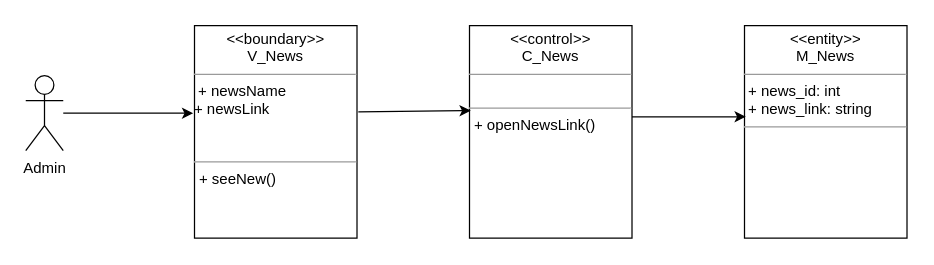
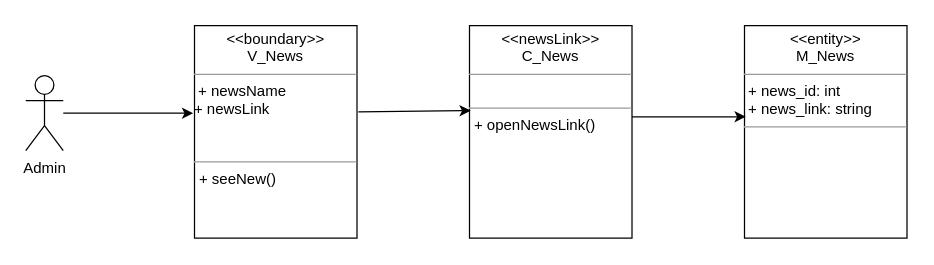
  <mxCell id="0" />
  <mxCell id="1" parent="0" />
  <mxCell id="2" value="Admin" style="shape=umlActor;verticalLabelPosition=bottom;verticalAlign=top;html=1;" parent="1" vertex="1"><mxGeometry x="20" y="60" width="30" height="60" as="geometry" /></mxCell>
  <mxCell id="3" value="&lt;p style=&quot;margin: 0px ; margin-top: 4px ; text-align: center&quot;&gt;&lt;i&gt;&amp;lt;&lt;/i&gt;&amp;lt;boundary&lt;i&gt;&amp;gt;&amp;gt;&lt;/i&gt;&lt;br&gt;V_News&lt;/p&gt;&lt;hr size=&quot;1&quot;&gt;&lt;div&gt;&amp;nbsp;+ newsName&lt;/div&gt;&lt;div&gt;+ newsLink&lt;/div&gt;&lt;div&gt;&lt;br&gt;&lt;/div&gt;&lt;br&gt;&lt;hr size=&quot;1&quot;&gt;&lt;p style=&quot;margin: 0px ; margin-left: 4px&quot;&gt;+ seeNew()&lt;br&gt;&lt;/p&gt;" style="verticalAlign=top;align=left;overflow=fill;fontSize=12;fontFamily=Helvetica;html=1;" parent="1" vertex="1"><mxGeometry x="155" y="20" width="130" height="170" as="geometry" /></mxCell>
- <mxCell id="4" value="&lt;p style=&quot;margin: 0px ; margin-top: 4px ; text-align: center&quot;&gt;&lt;i&gt;&amp;lt;&lt;/i&gt;&amp;lt;control&lt;i&gt;&amp;gt;&amp;gt;&lt;/i&gt;&lt;br&gt;C_News&lt;/p&gt;&lt;hr size=&quot;1&quot;&gt;&lt;br&gt;&lt;hr size=&quot;1&quot;&gt;&lt;p style=&quot;margin: 0px ; margin-left: 4px&quot;&gt;+ openNewsLink()&lt;br&gt;&lt;br&gt;&lt;/p&gt;" style="verticalAlign=top;align=left;overflow=fill;fontSize=12;fontFamily=Helvetica;html=1;" parent="1" vertex="1"><mxGeometry x="375" y="20" width="130" height="170" as="geometry" /></mxCell>
+ <mxCell id="4" value="&lt;p style=&quot;margin: 0px ; margin-top: 4px ; text-align: center&quot;&gt;&lt;i&gt;&amp;lt;&lt;/i&gt;&amp;lt;newsLink&lt;i&gt;&amp;gt;&amp;gt;&lt;/i&gt;&lt;br&gt;C_News&lt;/p&gt;&lt;hr size=&quot;1&quot;&gt;&lt;br&gt;&lt;hr size=&quot;1&quot;&gt;&lt;p style=&quot;margin: 0px ; margin-left: 4px&quot;&gt;+ openNewsLink()&lt;br&gt;&lt;br&gt;&lt;/p&gt;" style="verticalAlign=top;align=left;overflow=fill;fontSize=12;fontFamily=Helvetica;html=1;" parent="1" vertex="1"><mxGeometry x="375" y="20" width="130" height="170" as="geometry" /></mxCell>
  <mxCell id="5" value="" style="endArrow=classic;html=1;exitX=1.008;exitY=0.406;exitDx=0;exitDy=0;exitPerimeter=0;" parent="1" source="3" edge="1"><mxGeometry width="50" height="50" relative="1" as="geometry"><mxPoint x="335" y="100" as="sourcePoint" /><mxPoint x="376" y="88" as="targetPoint" /></mxGeometry></mxCell>
  <mxCell id="6" value="" style="endArrow=classic;html=1;entryX=-0.008;entryY=0.412;entryDx=0;entryDy=0;entryPerimeter=0;" parent="1" source="2" target="3" edge="1"><mxGeometry width="50" height="50" relative="1" as="geometry"><mxPoint x="335" y="100" as="sourcePoint" /><mxPoint x="385" y="50" as="targetPoint" /></mxGeometry></mxCell>
  <mxCell id="7" value="&lt;p style=&quot;margin: 0px ; margin-top: 4px ; text-align: center&quot;&gt;&lt;i&gt;&amp;lt;&lt;/i&gt;&amp;lt;entity&lt;i&gt;&amp;gt;&amp;gt;&lt;/i&gt;&lt;br&gt;M_News&lt;/p&gt;&lt;hr size=&quot;1&quot;&gt;&lt;div&gt;&amp;nbsp;+ news_id: int&lt;/div&gt;&lt;div&gt;&amp;nbsp;+ news_link: string&lt;br&gt;&lt;/div&gt;&lt;hr size=&quot;1&quot;&gt;&lt;p style=&quot;margin: 0px ; margin-left: 4px&quot;&gt;&lt;br&gt;&lt;br&gt;&lt;/p&gt;" style="verticalAlign=top;align=left;overflow=fill;fontSize=12;fontFamily=Helvetica;html=1;" parent="1" vertex="1"><mxGeometry x="595" y="20" width="130" height="170" as="geometry" /></mxCell>
  <mxCell id="8" value="" style="endArrow=classic;html=1;entryX=0.008;entryY=0.429;entryDx=0;entryDy=0;entryPerimeter=0;" parent="1" target="7" edge="1"><mxGeometry width="50" height="50" relative="1" as="geometry"><mxPoint x="505" y="93" as="sourcePoint" /><mxPoint x="587" y="90" as="targetPoint" /></mxGeometry></mxCell>
